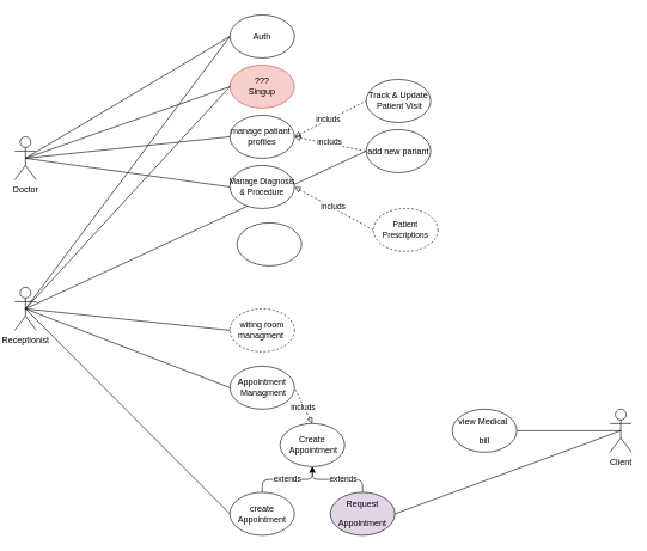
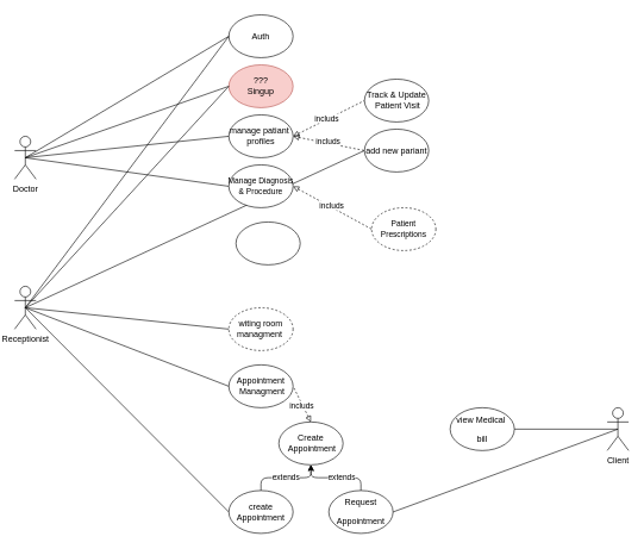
  <mxCell id="0" />
  <mxCell id="1" parent="0" />
  <mxCell id="2" value="Doctor" style="shape=umlActor;verticalLabelPosition=bottom;verticalAlign=top;html=1;outlineConnect=0;" vertex="1" parent="1"><mxGeometry x="20" y="190" width="30" height="60" as="geometry" /></mxCell>
  <mxCell id="3" value="Receptionist" style="shape=umlActor;verticalLabelPosition=bottom;verticalAlign=top;html=1;outlineConnect=0;" vertex="1" parent="1"><mxGeometry x="20" y="400" width="30" height="60" as="geometry" /></mxCell>
  <mxCell id="4" value="Client" style="shape=umlActor;verticalLabelPosition=bottom;verticalAlign=top;html=1;outlineConnect=0;" vertex="1" parent="1"><mxGeometry x="850" y="570" width="30" height="60" as="geometry" /></mxCell>
  <mxCell id="5" value="Auth" style="ellipse;whiteSpace=wrap;html=1;" vertex="1" parent="1"><mxGeometry x="320" y="20" width="90" height="60" as="geometry" /></mxCell>
  <mxCell id="6" value="&lt;div&gt;???&lt;/div&gt;Singup" style="ellipse;whiteSpace=wrap;html=1;fillColor=#f8cecc;strokeColor=#b85450;" vertex="1" parent="1"><mxGeometry x="320" y="90" width="90" height="60" as="geometry" /></mxCell>
  <mxCell id="7" value="" style="endArrow=none;html=1;rounded=1;entryX=0;entryY=0.5;entryDx=0;entryDy=0;exitX=0.5;exitY=0.5;exitDx=0;exitDy=0;exitPerimeter=0;endFill=0;" edge="1" parent="1" source="2" target="5"><mxGeometry width="50" height="50" relative="1" as="geometry"><mxPoint x="140" y="360" as="sourcePoint" /><mxPoint x="190" y="310" as="targetPoint" /></mxGeometry></mxCell>
  <mxCell id="8" value="" style="endArrow=none;html=1;rounded=1;entryX=0;entryY=0.5;entryDx=0;entryDy=0;exitX=0.5;exitY=0.5;exitDx=0;exitDy=0;exitPerimeter=0;endFill=0;" edge="1" parent="1" source="2" target="6"><mxGeometry width="50" height="50" relative="1" as="geometry"><mxPoint x="80" y="340" as="sourcePoint" /><mxPoint x="365" y="270" as="targetPoint" /></mxGeometry></mxCell>
  <mxCell id="9" value="" style="endArrow=none;html=1;rounded=1;exitX=0.5;exitY=0.5;exitDx=0;exitDy=0;exitPerimeter=0;entryX=0;entryY=0.5;entryDx=0;entryDy=0;endFill=0;" edge="1" parent="1" source="3" target="5"><mxGeometry width="50" height="50" relative="1" as="geometry"><mxPoint x="45" y="230" as="sourcePoint" /><mxPoint x="300" y="160" as="targetPoint" /></mxGeometry></mxCell>
  <mxCell id="10" value="" style="endArrow=none;html=1;rounded=1;exitX=0.5;exitY=0.5;exitDx=0;exitDy=0;exitPerimeter=0;entryX=0;entryY=0.5;entryDx=0;entryDy=0;endFill=0;" edge="1" parent="1" source="3" target="6"><mxGeometry width="50" height="50" relative="1" as="geometry"><mxPoint x="45" y="440" as="sourcePoint" /><mxPoint x="330" y="160" as="targetPoint" /></mxGeometry></mxCell>
  <mxCell id="11" value="" style="endArrow=none;html=1;rounded=1;exitX=0.5;exitY=0.5;exitDx=0;exitDy=0;exitPerimeter=0;entryX=0;entryY=0.5;entryDx=0;entryDy=0;endFill=0;" edge="1" parent="1" source="3" target="14"><mxGeometry width="50" height="50" relative="1" as="geometry"><mxPoint x="45" y="660" as="sourcePoint" /><mxPoint x="275" y="626" as="targetPoint" /></mxGeometry></mxCell>
  <mxCell id="12" value="" style="group" vertex="1" connectable="0" parent="1"><mxGeometry x="320" y="590" width="230" height="155.97" as="geometry" /></mxCell>
  <mxCell id="13" value="Create&lt;div&gt;&amp;nbsp;&lt;span style=&quot;font-family: Arial;&quot;&gt;Appointment&lt;/span&gt;&lt;/div&gt;" style="ellipse;whiteSpace=wrap;html=1;" vertex="1" parent="12"><mxGeometry x="70" width="90" height="60" as="geometry" /></mxCell>
  <mxCell id="14" value="create&lt;div&gt;&lt;span style=&quot;font-family: Arial;&quot;&gt;Appointment&lt;/span&gt;&lt;/div&gt;" style="ellipse;whiteSpace=wrap;html=1;" vertex="1" parent="12"><mxGeometry y="95.97" width="90" height="60" as="geometry" /></mxCell>
- <mxCell id="15" value="&lt;p dir=&quot;ltr&quot;&gt;&lt;span style=&quot;font-size: 9pt; font-family: Arial;&quot;&gt;Request&lt;/span&gt;&lt;/p&gt;&lt;p dir=&quot;ltr&quot;&gt;&lt;span style=&quot;font-size: 9pt; font-family: Arial;&quot;&gt;Appointment&lt;/span&gt;&lt;/p&gt;" style="ellipse;whiteSpace=wrap;html=1;fillColor=#e1d5e7;" vertex="1" parent="12"><mxGeometry x="140" y="95.97" width="90" height="60" as="geometry" /></mxCell>
+ <mxCell id="15" value="&lt;p dir=&quot;ltr&quot;&gt;&lt;span style=&quot;font-size: 9pt; font-family: Arial;&quot;&gt;Request&lt;/span&gt;&lt;/p&gt;&lt;p dir=&quot;ltr&quot;&gt;&lt;span style=&quot;font-size: 9pt; font-family: Arial;&quot;&gt;Appointment&lt;/span&gt;&lt;/p&gt;" style="ellipse;whiteSpace=wrap;html=1;" vertex="1" parent="12"><mxGeometry x="140" y="95.97" width="90" height="60" as="geometry" /></mxCell>
  <mxCell id="16" value="extends" style="endArrow=classic;html=1;rounded=1;exitX=0.5;exitY=0;exitDx=0;exitDy=0;endFill=1;entryX=0.5;entryY=1;entryDx=0;entryDy=0;edgeStyle=orthogonalEdgeStyle;" edge="1" parent="12" source="14" target="13"><mxGeometry width="50" height="50" relative="1" as="geometry"><mxPoint x="-205" y="170" as="sourcePoint" /><mxPoint x="110" y="70" as="targetPoint" /></mxGeometry></mxCell>
  <mxCell id="17" value="" style="endArrow=none;html=1;rounded=1;exitX=0.5;exitY=1;exitDx=0;exitDy=0;endFill=0;entryX=0.5;entryY=0;entryDx=0;entryDy=0;edgeStyle=orthogonalEdgeStyle;startArrow=classic;startFill=1;" edge="1" parent="12" source="13" target="15"><mxGeometry width="50" height="50" relative="1" as="geometry"><mxPoint x="70" y="100" as="sourcePoint" /><mxPoint x="120" y="80" as="targetPoint" /></mxGeometry></mxCell>
  <mxCell id="18" value="extends" style="edgeLabel;html=1;align=center;verticalAlign=middle;resizable=0;points=[];" vertex="1" connectable="0" parent="17"><mxGeometry x="0.188" y="1" relative="1" as="geometry"><mxPoint x="-3" as="offset" /></mxGeometry></mxCell>
  <mxCell id="19" value="witing room managment&amp;nbsp;" style="ellipse;whiteSpace=wrap;html=1;dashed=1;" vertex="1" parent="1"><mxGeometry x="320" y="430" width="90" height="60" as="geometry" /></mxCell>
  <mxCell id="20" value="" style="endArrow=none;html=1;rounded=1;entryX=0;entryY=0.5;entryDx=0;entryDy=0;endFill=0;exitX=0.5;exitY=0.5;exitDx=0;exitDy=0;exitPerimeter=0;" edge="1" parent="1" source="3" target="19"><mxGeometry width="50" height="50" relative="1" as="geometry"><mxPoint x="100" y="430" as="sourcePoint" /><mxPoint x="330" y="540" as="targetPoint" /></mxGeometry></mxCell>
  <mxCell id="21" value="manage patiant&amp;nbsp;&lt;div&gt;profiles&lt;/div&gt;" style="ellipse;whiteSpace=wrap;html=1;" vertex="1" parent="1"><mxGeometry x="320" y="160" width="90" height="60" as="geometry" /></mxCell>
  <mxCell id="22" value="" style="endArrow=none;html=1;rounded=1;entryX=0.5;entryY=0.5;entryDx=0;entryDy=0;endFill=0;entryPerimeter=0;exitX=1;exitY=0.5;exitDx=0;exitDy=0;" edge="1" parent="1" source="15" target="4"><mxGeometry width="50" height="50" relative="1" as="geometry"><mxPoint x="90" y="680" as="sourcePoint" /><mxPoint x="400" y="636" as="targetPoint" /></mxGeometry></mxCell>
  <mxCell id="23" value="" style="endArrow=none;html=1;rounded=1;entryX=0;entryY=0.5;entryDx=0;entryDy=0;exitX=0.5;exitY=0.5;exitDx=0;exitDy=0;exitPerimeter=0;endFill=0;" edge="1" parent="1" source="2" target="21"><mxGeometry width="50" height="50" relative="1" as="geometry"><mxPoint x="90" y="310" as="sourcePoint" /><mxPoint x="375" y="240" as="targetPoint" /></mxGeometry></mxCell>
  <mxCell id="24" value="" style="endArrow=none;html=1;rounded=1;exitX=0.5;exitY=0.5;exitDx=0;exitDy=0;exitPerimeter=0;entryX=0;entryY=0.5;entryDx=0;entryDy=0;endFill=0;" edge="1" parent="1" source="2" target="36"><mxGeometry width="50" height="50" relative="1" as="geometry"><mxPoint x="45" y="440" as="sourcePoint" /><mxPoint x="330" y="160" as="targetPoint" /></mxGeometry></mxCell>
  <mxCell id="25" value="&lt;p dir=&quot;ltr&quot;&gt;view&amp;nbsp;&lt;span style=&quot;background-color: transparent; color: light-dark(rgb(0, 0, 0), rgb(255, 255, 255));&quot;&gt;Medical&amp;nbsp;&lt;/span&gt;&lt;/p&gt;&lt;p dir=&quot;ltr&quot;&gt;&lt;span style=&quot;background-color: transparent; color: light-dark(rgb(0, 0, 0), rgb(255, 255, 255));&quot;&gt;bill&lt;/span&gt;&lt;/p&gt;" style="ellipse;whiteSpace=wrap;html=1;" vertex="1" parent="1"><mxGeometry x="630" y="570" width="90" height="60" as="geometry" /></mxCell>
  <mxCell id="26" value="&lt;div&gt;Track &amp;amp; Update&lt;/div&gt;&lt;div&gt;&amp;nbsp;Patient Visit&lt;/div&gt;" style="ellipse;whiteSpace=wrap;html=1;" vertex="1" parent="1"><mxGeometry x="510" y="110" width="90" height="60" as="geometry" /></mxCell>
  <mxCell id="27" value="" style="endArrow=none;html=1;rounded=1;entryX=0;entryY=0.5;entryDx=0;entryDy=0;exitX=1;exitY=0.5;exitDx=0;exitDy=0;endFill=0;dashed=1;startArrow=block;startFill=0;" edge="1" parent="1" source="21" target="26"><mxGeometry width="50" height="50" relative="1" as="geometry"><mxPoint x="490" y="250" as="sourcePoint" /><mxPoint x="775" y="220" as="targetPoint" /></mxGeometry></mxCell>
  <mxCell id="28" value="includs" style="edgeLabel;html=1;align=center;verticalAlign=middle;resizable=0;points=[];" vertex="1" connectable="0" parent="27"><mxGeometry x="-0.048" y="2" relative="1" as="geometry"><mxPoint as="offset" /></mxGeometry></mxCell>
  <mxCell id="29" value="&lt;div&gt;&lt;span style=&quot;font-family: Arial; font-size: 11px;&quot;&gt;Patient Prescriptions&lt;/span&gt;&lt;/div&gt;" style="ellipse;whiteSpace=wrap;html=1;dashed=1;" vertex="1" parent="1"><mxGeometry x="520" y="290" width="90" height="60" as="geometry" /></mxCell>
  <mxCell id="30" value="" style="endArrow=none;html=1;rounded=1;entryX=0;entryY=0.5;entryDx=0;entryDy=0;exitX=1;exitY=0.5;exitDx=0;exitDy=0;endFill=0;dashed=1;startArrow=block;startFill=0;" edge="1" parent="1" target="29" source="36"><mxGeometry width="50" height="50" relative="1" as="geometry"><mxPoint x="430" y="280" as="sourcePoint" /><mxPoint x="795" y="310" as="targetPoint" /></mxGeometry></mxCell>
  <mxCell id="31" value="includs" style="edgeLabel;html=1;align=center;verticalAlign=middle;resizable=0;points=[];" vertex="1" connectable="0" parent="30"><mxGeometry x="-0.048" y="2" relative="1" as="geometry"><mxPoint as="offset" /></mxGeometry></mxCell>
  <mxCell id="32" value="&lt;div&gt;add new pariant&lt;/div&gt;" style="ellipse;whiteSpace=wrap;html=1;" vertex="1" parent="1"><mxGeometry x="510" y="180" width="90" height="60" as="geometry" /></mxCell>
  <mxCell id="33" value="" style="endArrow=none;html=1;rounded=1;entryX=0;entryY=0.5;entryDx=0;entryDy=0;exitX=1;exitY=0.5;exitDx=0;exitDy=0;endFill=0;dashed=1;startArrow=block;startFill=0;" edge="1" parent="1" target="32" source="21"><mxGeometry width="50" height="50" relative="1" as="geometry"><mxPoint x="460" y="250" as="sourcePoint" /><mxPoint x="825" y="280" as="targetPoint" /></mxGeometry></mxCell>
  <mxCell id="34" value="includs" style="edgeLabel;html=1;align=center;verticalAlign=middle;resizable=0;points=[];" vertex="1" connectable="0" parent="33"><mxGeometry x="-0.048" y="2" relative="1" as="geometry"><mxPoint as="offset" /></mxGeometry></mxCell>
  <mxCell id="35" value="" style="endArrow=none;html=1;rounded=1;endFill=0;exitX=0.5;exitY=0.5;exitDx=0;exitDy=0;exitPerimeter=0;" edge="1" parent="1" source="3"><mxGeometry width="50" height="50" relative="1" as="geometry"><mxPoint x="100" y="380" as="sourcePoint" /><mxPoint x="510" y="210" as="targetPoint" /></mxGeometry></mxCell>
  <mxCell id="36" value="&lt;p dir=&quot;ltr&quot;&gt;&lt;span style=&quot;font-family: Arial; font-size: 11px; background-color: transparent; color: light-dark(rgb(0, 0, 0), rgb(255, 255, 255));&quot;&gt;Manage&amp;nbsp;&lt;/span&gt;&lt;span style=&quot;font-size: 11px; background-color: transparent; color: light-dark(rgb(0, 0, 0), rgb(255, 255, 255)); font-family: Arial;&quot;&gt;Diagnosis &amp;amp; Procedure&lt;/span&gt;&lt;/p&gt;" style="ellipse;whiteSpace=wrap;html=1;horizontal=1;" vertex="1" parent="1"><mxGeometry x="320" y="230" width="90" height="60" as="geometry" /></mxCell>
  <mxCell id="37" value="&lt;span style=&quot;font-family: Arial;&quot;&gt;Appointment&lt;/span&gt;&lt;div&gt;&amp;nbsp;Managment&lt;/div&gt;" style="ellipse;whiteSpace=wrap;html=1;" vertex="1" parent="1"><mxGeometry x="320" y="510" width="90" height="60" as="geometry" /></mxCell>
  <mxCell id="38" value="" style="endArrow=none;html=1;rounded=1;entryX=0;entryY=0.5;entryDx=0;entryDy=0;endFill=0;exitX=0.5;exitY=0.5;exitDx=0;exitDy=0;exitPerimeter=0;" edge="1" parent="1" source="3" target="37"><mxGeometry width="50" height="50" relative="1" as="geometry"><mxPoint x="45" y="440" as="sourcePoint" /><mxPoint x="330" y="470" as="targetPoint" /></mxGeometry></mxCell>
  <mxCell id="39" value="" style="endArrow=none;html=1;rounded=1;entryX=1;entryY=0.5;entryDx=0;entryDy=0;exitX=0.5;exitY=0;exitDx=0;exitDy=0;endFill=0;dashed=1;startArrow=block;startFill=0;" edge="1" parent="1" source="13" target="37"><mxGeometry width="50" height="50" relative="1" as="geometry"><mxPoint x="440" y="450" as="sourcePoint" /><mxPoint x="580" y="510" as="targetPoint" /></mxGeometry></mxCell>
  <mxCell id="40" value="includs" style="edgeLabel;html=1;align=center;verticalAlign=middle;resizable=0;points=[];" vertex="1" connectable="0" parent="39"><mxGeometry x="-0.048" y="2" relative="1" as="geometry"><mxPoint as="offset" /></mxGeometry></mxCell>
  <mxCell id="41" value="&lt;p dir=&quot;ltr&quot;&gt;&lt;br&gt;&lt;/p&gt;" style="ellipse;whiteSpace=wrap;html=1;" vertex="1" parent="1"><mxGeometry x="330" y="310" width="90" height="60" as="geometry" /></mxCell>
  <mxCell id="42" value="" style="endArrow=none;html=1;rounded=1;endFill=0;exitX=1;exitY=0.5;exitDx=0;exitDy=0;entryX=0.5;entryY=0.5;entryDx=0;entryDy=0;entryPerimeter=0;" edge="1" parent="1" source="25" target="4"><mxGeometry width="50" height="50" relative="1" as="geometry"><mxPoint x="760" y="716" as="sourcePoint" /><mxPoint x="830" y="630" as="targetPoint" /></mxGeometry></mxCell>
